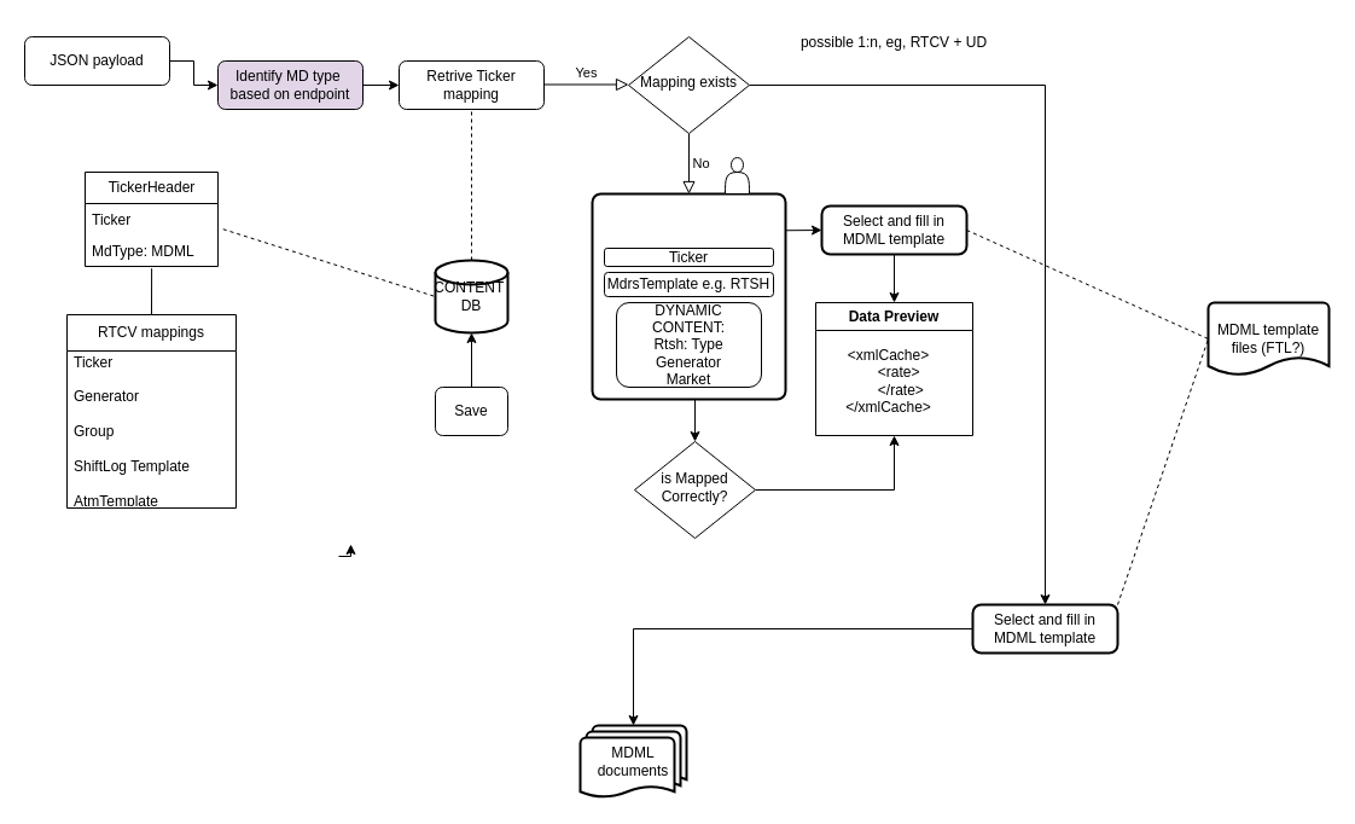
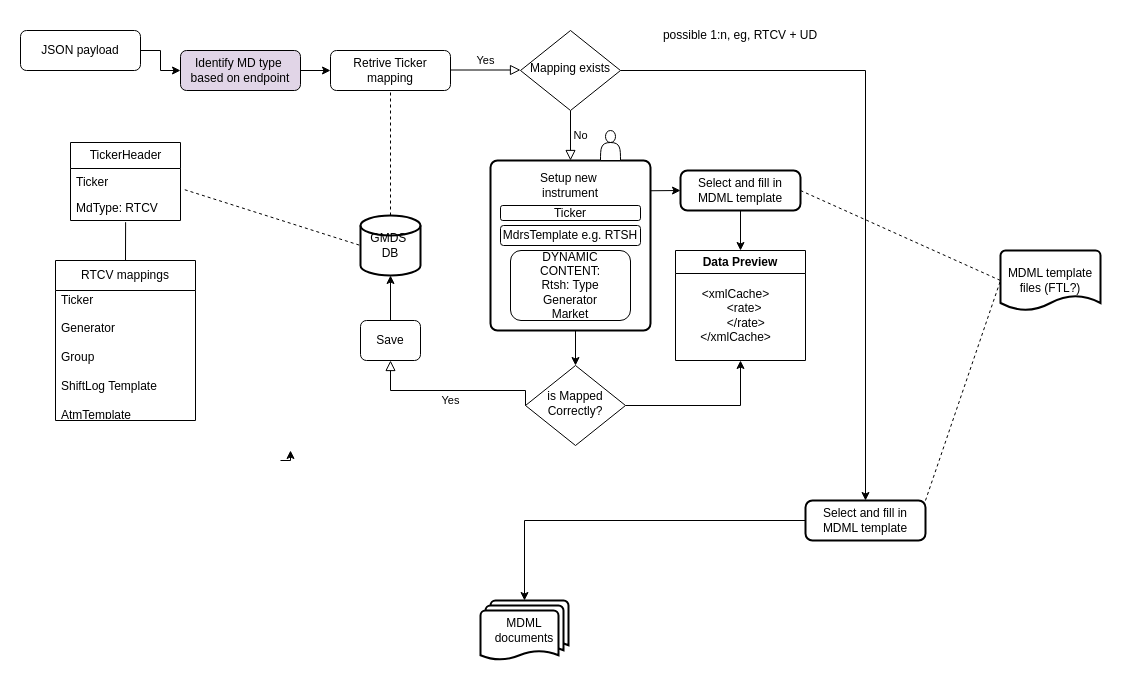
  <mxCell id="0" />
  <mxCell id="1" parent="0" />
  <mxCell id="2" style="edgeStyle=orthogonalEdgeStyle;rounded=0;orthogonalLoop=1;jettySize=auto;html=1;exitX=1;exitY=0.5;exitDx=0;exitDy=0;" edge="1" parent="1" source="3" target="44"><mxGeometry relative="1" as="geometry" /></mxCell>
  <mxCell id="3" value="JSON payload" style="rounded=1;whiteSpace=wrap;html=1;fontSize=12;glass=0;strokeWidth=1;shadow=0;" parent="1" vertex="1"><mxGeometry x="20" y="30" width="120" height="40" as="geometry" /></mxCell>
  <mxCell id="4" style="edgeStyle=orthogonalEdgeStyle;rounded=0;orthogonalLoop=1;jettySize=auto;html=1;exitX=0.5;exitY=0;exitDx=0;exitDy=0;" edge="1" parent="1"><mxGeometry relative="1" as="geometry"><mxPoint x="290" y="450" as="targetPoint" /><mxPoint x="280" y="460" as="sourcePoint" /></mxGeometry></mxCell>
  <mxCell id="5" style="edgeStyle=orthogonalEdgeStyle;rounded=0;orthogonalLoop=1;jettySize=auto;html=1;exitX=0.5;exitY=1;exitDx=0;exitDy=0;entryX=0.5;entryY=0;entryDx=0;entryDy=0;" edge="1" parent="1" source="6" target="34"><mxGeometry relative="1" as="geometry" /></mxCell>
  <mxCell id="6" value="" style="rounded=1;whiteSpace=wrap;html=1;absoluteArcSize=1;arcSize=14;strokeWidth=2;align=center;" vertex="1" parent="1"><mxGeometry x="490" y="160" width="160" height="170" as="geometry" /></mxCell>
- <mxCell id="7" value="CONTENT&amp;nbsp;&lt;div&gt;DB&lt;/div&gt;" style="strokeWidth=2;html=1;shape=mxgraph.flowchart.database;whiteSpace=wrap;" vertex="1" parent="1"><mxGeometry x="360" y="215" width="60" height="60" as="geometry" /></mxCell>
+ <mxCell id="7" value="GMDS&amp;nbsp;&lt;div&gt;DB&lt;/div&gt;" style="strokeWidth=2;html=1;shape=mxgraph.flowchart.database;whiteSpace=wrap;" vertex="1" parent="1"><mxGeometry x="360" y="215" width="60" height="60" as="geometry" /></mxCell>
  <mxCell id="8" value="Yes" style="edgeStyle=orthogonalEdgeStyle;rounded=0;html=1;jettySize=auto;orthogonalLoop=1;fontSize=11;endArrow=block;endFill=0;endSize=8;strokeWidth=1;shadow=0;labelBackgroundColor=none;exitX=1;exitY=0.5;exitDx=0;exitDy=0;" edge="1" parent="1"><mxGeometry y="10" relative="1" as="geometry"><mxPoint as="offset" /><mxPoint x="450" y="69.5" as="sourcePoint" /><mxPoint x="520" y="69.5" as="targetPoint" /></mxGeometry></mxCell>
  <mxCell id="9" value="No" style="edgeStyle=orthogonalEdgeStyle;rounded=0;html=1;jettySize=auto;orthogonalLoop=1;fontSize=11;endArrow=block;endFill=0;endSize=8;strokeWidth=1;shadow=0;labelBackgroundColor=none;exitX=0.5;exitY=1;exitDx=0;exitDy=0;entryX=0.5;entryY=0;entryDx=0;entryDy=0;" edge="1" parent="1" source="11" target="6"><mxGeometry y="10" relative="1" as="geometry"><mxPoint as="offset" /><mxPoint x="380" y="110" as="sourcePoint" /><mxPoint x="380" y="160" as="targetPoint" /></mxGeometry></mxCell>
  <mxCell id="10" style="edgeStyle=orthogonalEdgeStyle;rounded=0;orthogonalLoop=1;jettySize=auto;html=1;exitX=1;exitY=0.5;exitDx=0;exitDy=0;" edge="1" parent="1" source="11" target="15"><mxGeometry relative="1" as="geometry" /></mxCell>
  <mxCell id="11" value="Mapping exists" style="rhombus;whiteSpace=wrap;html=1;shadow=0;fontFamily=Helvetica;fontSize=12;align=center;strokeWidth=1;spacing=6;spacingTop=-4;" vertex="1" parent="1"><mxGeometry x="520" y="30" width="100" height="80" as="geometry" /></mxCell>
  <mxCell id="12" value="Retrive Ticker mapping" style="rounded=1;whiteSpace=wrap;html=1;fontSize=12;glass=0;strokeWidth=1;shadow=0;" vertex="1" parent="1"><mxGeometry x="330" y="50" width="120" height="40" as="geometry" /></mxCell>
  <mxCell id="13" value="" style="endArrow=none;dashed=1;html=1;rounded=0;exitX=0.5;exitY=0;exitDx=0;exitDy=0;exitPerimeter=0;entryX=0.5;entryY=1;entryDx=0;entryDy=0;" edge="1" parent="1" source="7" target="12"><mxGeometry width="50" height="50" relative="1" as="geometry"><mxPoint x="510" y="320" as="sourcePoint" /><mxPoint x="560" y="270" as="targetPoint" /></mxGeometry></mxCell>
  <mxCell id="14" value="" style="shape=actor;whiteSpace=wrap;html=1;" vertex="1" parent="1"><mxGeometry x="600" y="130" width="20" height="30" as="geometry" /></mxCell>
  <mxCell id="15" value="Select and fill in MDML template" style="rounded=1;whiteSpace=wrap;html=1;absoluteArcSize=1;arcSize=14;strokeWidth=2;" vertex="1" parent="1"><mxGeometry x="805" y="500" width="120" height="40" as="geometry" /></mxCell>
+ <mxCell id="16" value="Setup new&amp;nbsp;&lt;div&gt;instrument&lt;/div&gt;" style="text;html=1;align=center;verticalAlign=middle;whiteSpace=wrap;rounded=0;" vertex="1" parent="1"><mxGeometry x="530" y="170" width="80" height="30" as="geometry" /></mxCell>
  <mxCell id="17" value="TickerHeader" style="swimlane;fontStyle=0;childLayout=stackLayout;horizontal=1;startSize=26;fillColor=none;horizontalStack=0;resizeParent=1;resizeParentMax=0;resizeLast=0;collapsible=1;marginBottom=0;html=1;" vertex="1" parent="1"><mxGeometry x="70" y="142" width="110" height="78" as="geometry" /></mxCell>
  <mxCell id="18" value="Ticker" style="text;strokeColor=none;fillColor=none;align=left;verticalAlign=top;spacingLeft=4;spacingRight=4;overflow=hidden;rotatable=0;points=[[0,0.5],[1,0.5]];portConstraint=eastwest;whiteSpace=wrap;html=1;" vertex="1" parent="17"><mxGeometry y="26" width="110" height="26" as="geometry" /></mxCell>
- <mxCell id="19" value="MdType: MDML" style="text;strokeColor=none;fillColor=none;align=left;verticalAlign=top;spacingLeft=4;spacingRight=4;overflow=hidden;rotatable=0;points=[[0,0.5],[1,0.5]];portConstraint=eastwest;whiteSpace=wrap;html=1;" vertex="1" parent="17"><mxGeometry y="52" width="110" height="26" as="geometry" /></mxCell>
+ <mxCell id="19" value="MdType: RTCV" style="text;strokeColor=none;fillColor=none;align=left;verticalAlign=top;spacingLeft=4;spacingRight=4;overflow=hidden;rotatable=0;points=[[0,0.5],[1,0.5]];portConstraint=eastwest;whiteSpace=wrap;html=1;" vertex="1" parent="17"><mxGeometry y="52" width="110" height="26" as="geometry" /></mxCell>
  <mxCell id="20" value="RTCV mappings" style="swimlane;fontStyle=0;childLayout=stackLayout;horizontal=1;startSize=30;horizontalStack=0;resizeParent=1;resizeParentMax=0;resizeLast=0;collapsible=1;marginBottom=0;whiteSpace=wrap;html=1;" vertex="1" parent="1"><mxGeometry x="55" y="260" width="140" height="160" as="geometry" /></mxCell>
  <mxCell id="21" value="Ticker&lt;div&gt;&lt;br&gt;&lt;/div&gt;&lt;div&gt;Generator&lt;/div&gt;&lt;div&gt;&lt;br&gt;&lt;/div&gt;&lt;div&gt;Group&lt;/div&gt;&lt;div&gt;&lt;br&gt;&lt;/div&gt;&lt;div&gt;ShiftLog Template&lt;br&gt;&lt;br&gt;AtmTemplate&lt;/div&gt;&lt;div&gt;&lt;br&gt;&lt;/div&gt;&lt;div&gt;&lt;br&gt;&lt;/div&gt;" style="text;strokeColor=none;fillColor=none;align=left;verticalAlign=middle;spacingLeft=4;spacingRight=4;overflow=hidden;points=[[0,0.5],[1,0.5]];portConstraint=eastwest;rotatable=0;whiteSpace=wrap;html=1;" vertex="1" parent="20"><mxGeometry y="30" width="140" height="130" as="geometry" /></mxCell>
  <mxCell id="22" value="" style="endArrow=none;dashed=1;html=1;rounded=0;exitX=1.039;exitY=0.817;exitDx=0;exitDy=0;exitPerimeter=0;entryX=0;entryY=0.5;entryDx=0;entryDy=0;entryPerimeter=0;" edge="1" parent="1" source="18" target="7"><mxGeometry width="50" height="50" relative="1" as="geometry"><mxPoint x="640" y="360" as="sourcePoint" /><mxPoint x="690" y="310" as="targetPoint" /></mxGeometry></mxCell>
  <mxCell id="23" value="" style="endArrow=none;html=1;rounded=0;exitX=0.5;exitY=0;exitDx=0;exitDy=0;entryX=0.501;entryY=1.064;entryDx=0;entryDy=0;entryPerimeter=0;" edge="1" parent="1" source="20" target="19"><mxGeometry width="50" height="50" relative="1" as="geometry"><mxPoint x="640" y="360" as="sourcePoint" /><mxPoint x="690" y="310" as="targetPoint" /></mxGeometry></mxCell>
  <mxCell id="24" value="Ticker" style="rounded=1;whiteSpace=wrap;html=1;" vertex="1" parent="1"><mxGeometry x="500" y="205" width="140" height="15" as="geometry" /></mxCell>
  <mxCell id="25" value="DYNAMIC CONTENT:&lt;br&gt;Rtsh: Type&lt;br&gt;Generator&lt;br&gt;Market" style="rounded=1;whiteSpace=wrap;html=1;" vertex="1" parent="1"><mxGeometry x="510" y="250" width="120" height="70" as="geometry" /></mxCell>
  <mxCell id="26" value="MdrsTemplate e.g. RTSH" style="rounded=1;whiteSpace=wrap;html=1;" vertex="1" parent="1"><mxGeometry x="500" y="225" width="140" height="20" as="geometry" /></mxCell>
  <mxCell id="27" value="possible 1:n, eg, RTCV + UD" style="text;html=1;align=center;verticalAlign=middle;whiteSpace=wrap;rounded=0;" vertex="1" parent="1"><mxGeometry x="660" y="20" width="160" height="30" as="geometry" /></mxCell>
  <mxCell id="28" value="Select and fill in MDML template" style="rounded=1;whiteSpace=wrap;html=1;absoluteArcSize=1;arcSize=14;strokeWidth=2;" vertex="1" parent="1"><mxGeometry x="680" y="170" width="120" height="40" as="geometry" /></mxCell>
  <mxCell id="29" value="" style="endArrow=classic;html=1;rounded=0;entryX=0;entryY=0.5;entryDx=0;entryDy=0;exitX=0.999;exitY=0.178;exitDx=0;exitDy=0;exitPerimeter=0;" edge="1" parent="1" source="6" target="28"><mxGeometry width="50" height="50" relative="1" as="geometry"><mxPoint x="590" y="260" as="sourcePoint" /><mxPoint x="640" y="210" as="targetPoint" /></mxGeometry></mxCell>
  <mxCell id="30" value="Data Preview" style="swimlane;whiteSpace=wrap;html=1;" vertex="1" parent="1"><mxGeometry x="675" y="250" width="130" height="110" as="geometry" /></mxCell>
  <mxCell id="31" value="&lt;span style=&quot;text-align: left; text-wrap-mode: wrap;&quot;&gt;&amp;lt;xmlCache&amp;gt;&lt;/span&gt;&lt;div style=&quot;text-align: left; text-wrap-mode: wrap;&quot;&gt;&lt;span style=&quot;white-space: pre;&quot;&gt;&#09;&lt;/span&gt;&amp;lt;rate&amp;gt;&lt;/div&gt;&lt;div style=&quot;text-align: left; text-wrap-mode: wrap;&quot;&gt;&lt;span style=&quot;white-space: pre;&quot;&gt;&#09;&lt;/span&gt;&amp;lt;/rate&amp;gt;&lt;br&gt;&amp;lt;/xmlCache&amp;gt;&lt;/div&gt;" style="text;html=1;align=center;verticalAlign=middle;resizable=0;points=[];autosize=1;strokeColor=none;fillColor=none;" vertex="1" parent="30"><mxGeometry x="15" y="30" width="90" height="70" as="geometry" /></mxCell>
  <mxCell id="32" value="" style="endArrow=classic;html=1;rounded=0;exitX=0.5;exitY=1;exitDx=0;exitDy=0;entryX=0.5;entryY=0;entryDx=0;entryDy=0;" edge="1" parent="1" source="28" target="30"><mxGeometry width="50" height="50" relative="1" as="geometry"><mxPoint x="600" y="350" as="sourcePoint" /><mxPoint x="650" y="300" as="targetPoint" /></mxGeometry></mxCell>
  <mxCell id="33" style="edgeStyle=orthogonalEdgeStyle;rounded=0;orthogonalLoop=1;jettySize=auto;html=1;exitX=1;exitY=0.5;exitDx=0;exitDy=0;entryX=0.5;entryY=1;entryDx=0;entryDy=0;" edge="1" parent="1" source="34" target="30"><mxGeometry relative="1" as="geometry" /></mxCell>
  <mxCell id="34" value="is Mapped Correctly?" style="rhombus;whiteSpace=wrap;html=1;shadow=0;fontFamily=Helvetica;fontSize=12;align=center;strokeWidth=1;spacing=6;spacingTop=-4;" vertex="1" parent="1"><mxGeometry x="525" y="365" width="100" height="80" as="geometry" /></mxCell>
+ <mxCell id="35" value="Yes" style="edgeStyle=orthogonalEdgeStyle;rounded=0;html=1;jettySize=auto;orthogonalLoop=1;fontSize=11;endArrow=block;endFill=0;endSize=8;strokeWidth=1;shadow=0;labelBackgroundColor=none;exitX=0;exitY=0.5;exitDx=0;exitDy=0;entryX=0.5;entryY=1;entryDx=0;entryDy=0;" edge="1" parent="1" source="34" target="36"><mxGeometry y="10" relative="1" as="geometry"><mxPoint as="offset" /><mxPoint x="460" y="79.5" as="sourcePoint" /><mxPoint x="390" y="370" as="targetPoint" /><Array as="points"><mxPoint x="390" y="390" /></Array></mxGeometry></mxCell>
  <mxCell id="36" value="Save" style="rounded=1;whiteSpace=wrap;html=1;fontSize=12;glass=0;strokeWidth=1;shadow=0;" vertex="1" parent="1"><mxGeometry x="360" y="320" width="60" height="40" as="geometry" /></mxCell>
  <mxCell id="37" style="edgeStyle=orthogonalEdgeStyle;rounded=0;orthogonalLoop=1;jettySize=auto;html=1;exitX=0.5;exitY=0;exitDx=0;exitDy=0;entryX=0.5;entryY=1;entryDx=0;entryDy=0;entryPerimeter=0;" edge="1" parent="1" source="36" target="7"><mxGeometry relative="1" as="geometry" /></mxCell>
  <mxCell id="38" value="MDML documents" style="strokeWidth=2;html=1;shape=mxgraph.flowchart.multi-document;whiteSpace=wrap;" vertex="1" parent="1"><mxGeometry x="480" y="600" width="88" height="60" as="geometry" /></mxCell>
  <mxCell id="39" style="edgeStyle=orthogonalEdgeStyle;rounded=0;orthogonalLoop=1;jettySize=auto;html=1;exitX=0;exitY=0.5;exitDx=0;exitDy=0;entryX=0.5;entryY=0;entryDx=0;entryDy=0;entryPerimeter=0;" edge="1" parent="1" source="15" target="38"><mxGeometry relative="1" as="geometry" /></mxCell>
  <mxCell id="40" value="MDML template files (FTL?)" style="strokeWidth=2;html=1;shape=mxgraph.flowchart.document2;whiteSpace=wrap;size=0.25;" vertex="1" parent="1"><mxGeometry x="1000" y="250" width="100" height="60" as="geometry" /></mxCell>
  <mxCell id="41" value="" style="endArrow=none;dashed=1;html=1;rounded=0;exitX=1;exitY=0.5;exitDx=0;exitDy=0;entryX=0;entryY=0.5;entryDx=0;entryDy=0;entryPerimeter=0;" edge="1" parent="1" source="28" target="40"><mxGeometry width="50" height="50" relative="1" as="geometry"><mxPoint x="950" y="340" as="sourcePoint" /><mxPoint x="1000" y="290" as="targetPoint" /></mxGeometry></mxCell>
  <mxCell id="42" value="" style="endArrow=none;dashed=1;html=1;rounded=0;exitX=1;exitY=0;exitDx=0;exitDy=0;entryX=0;entryY=0.5;entryDx=0;entryDy=0;entryPerimeter=0;" edge="1" parent="1" source="15" target="40"><mxGeometry width="50" height="50" relative="1" as="geometry"><mxPoint x="640" y="350" as="sourcePoint" /><mxPoint x="690" y="300" as="targetPoint" /></mxGeometry></mxCell>
  <mxCell id="43" style="edgeStyle=orthogonalEdgeStyle;rounded=0;orthogonalLoop=1;jettySize=auto;html=1;exitX=1;exitY=0.5;exitDx=0;exitDy=0;" edge="1" parent="1" source="44" target="12"><mxGeometry relative="1" as="geometry" /></mxCell>
  <mxCell id="44" value="Identify MD type&amp;nbsp;&lt;div&gt;based on endpoint&lt;/div&gt;" style="rounded=1;whiteSpace=wrap;html=1;fontSize=12;glass=0;strokeWidth=1;shadow=0;fillColor=#e1d5e7;" vertex="1" parent="1"><mxGeometry x="180" y="50" width="120" height="40" as="geometry" /></mxCell>
